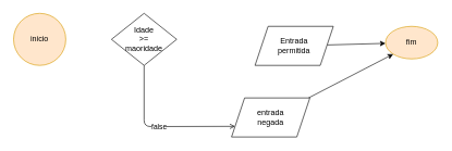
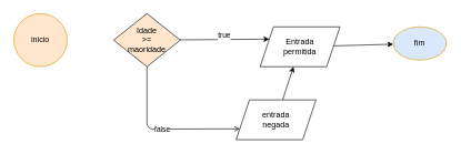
  <mxCell id="0" />
  <mxCell id="1" parent="0" />
  <mxCell id="2" value="inicio" style="ellipse;whiteSpace=wrap;html=1;aspect=fixed;fillColor=#ffe6cc;strokeColor=#d79b00;" parent="1" vertex="1"><mxGeometry x="20" y="20" width="80" height="80" as="geometry" /></mxCell>
+ <mxCell id="3" value="true&lt;div&gt;&lt;br&gt;&lt;/div&gt;" style="edgeStyle=none;html=1;entryX=0;entryY=0.25;entryDx=0;entryDy=0;" edge="1" parent="1" source="5" target="7"><mxGeometry relative="1" as="geometry" /></mxCell>
  <mxCell id="4" value="false" style="edgeStyle=none;html=1;entryX=0;entryY=0.75;entryDx=0;entryDy=0;exitX=0.5;exitY=1;exitDx=0;exitDy=0;endArrow=open;" edge="1" parent="1" source="5" target="10"><mxGeometry relative="1" as="geometry"><mxPoint x="210" y="110" as="sourcePoint" /><mxPoint x="396.32" y="228.95" as="targetPoint" /><Array as="points"><mxPoint x="220" y="194" /></Array></mxGeometry></mxCell>
- <mxCell id="5" value="Idade&lt;div&gt;&amp;gt;=&lt;/div&gt;&lt;div&gt;maoridade&lt;/div&gt;" style="rhombus;whiteSpace=wrap;html=1;" parent="1" vertex="1"><mxGeometry x="170" y="20" width="100" height="80" as="geometry" /></mxCell>
+ <mxCell id="5" value="Idade&lt;div&gt;&amp;gt;=&lt;/div&gt;&lt;div&gt;maoridade&lt;/div&gt;" style="rhombus;whiteSpace=wrap;html=1;fillColor=#ffe6cc;" parent="1" vertex="1"><mxGeometry x="170" y="20" width="100" height="80" as="geometry" /></mxCell>
  <mxCell id="6" style="edgeStyle=none;html=1;" edge="1" parent="1" source="7" target="8"><mxGeometry relative="1" as="geometry" /></mxCell>
  <mxCell id="7" value="Entrada&lt;div&gt;permitida&lt;/div&gt;" style="shape=parallelogram;perimeter=parallelogramPerimeter;whiteSpace=wrap;html=1;fixedSize=1;" vertex="1" parent="1"><mxGeometry x="390" y="40" width="120" height="60" as="geometry" /></mxCell>
- <mxCell id="8" value="fim" style="ellipse;whiteSpace=wrap;html=1;fillColor=#ffe6cc;strokeColor=#d79b00;" vertex="1" parent="1"><mxGeometry x="590" y="40" width="80" height="50" as="geometry" /></mxCell>
- <mxCell id="9" style="edgeStyle=none;html=1;entryX=0;entryY=1;entryDx=0;entryDy=0;" edge="1" parent="1" source="10" target="8"><mxGeometry relative="1" as="geometry" /></mxCell>
+ <mxCell id="8" value="fim" style="ellipse;whiteSpace=wrap;html=1;fillColor=#dae8fc;strokeColor=#d79b00;" vertex="1" parent="1"><mxGeometry x="590" y="40" width="80" height="50" as="geometry" /></mxCell>
+ <mxCell id="9" style="edgeStyle=none;html=1;" edge="1" parent="1" source="10" target="7"><mxGeometry relative="1" as="geometry" /></mxCell>
  <mxCell id="10" value="entrada&lt;div&gt;negada&lt;/div&gt;" style="shape=parallelogram;perimeter=parallelogramPerimeter;whiteSpace=wrap;html=1;fixedSize=1;" vertex="1" parent="1"><mxGeometry x="354" y="150" width="120" height="60" as="geometry" /></mxCell>
